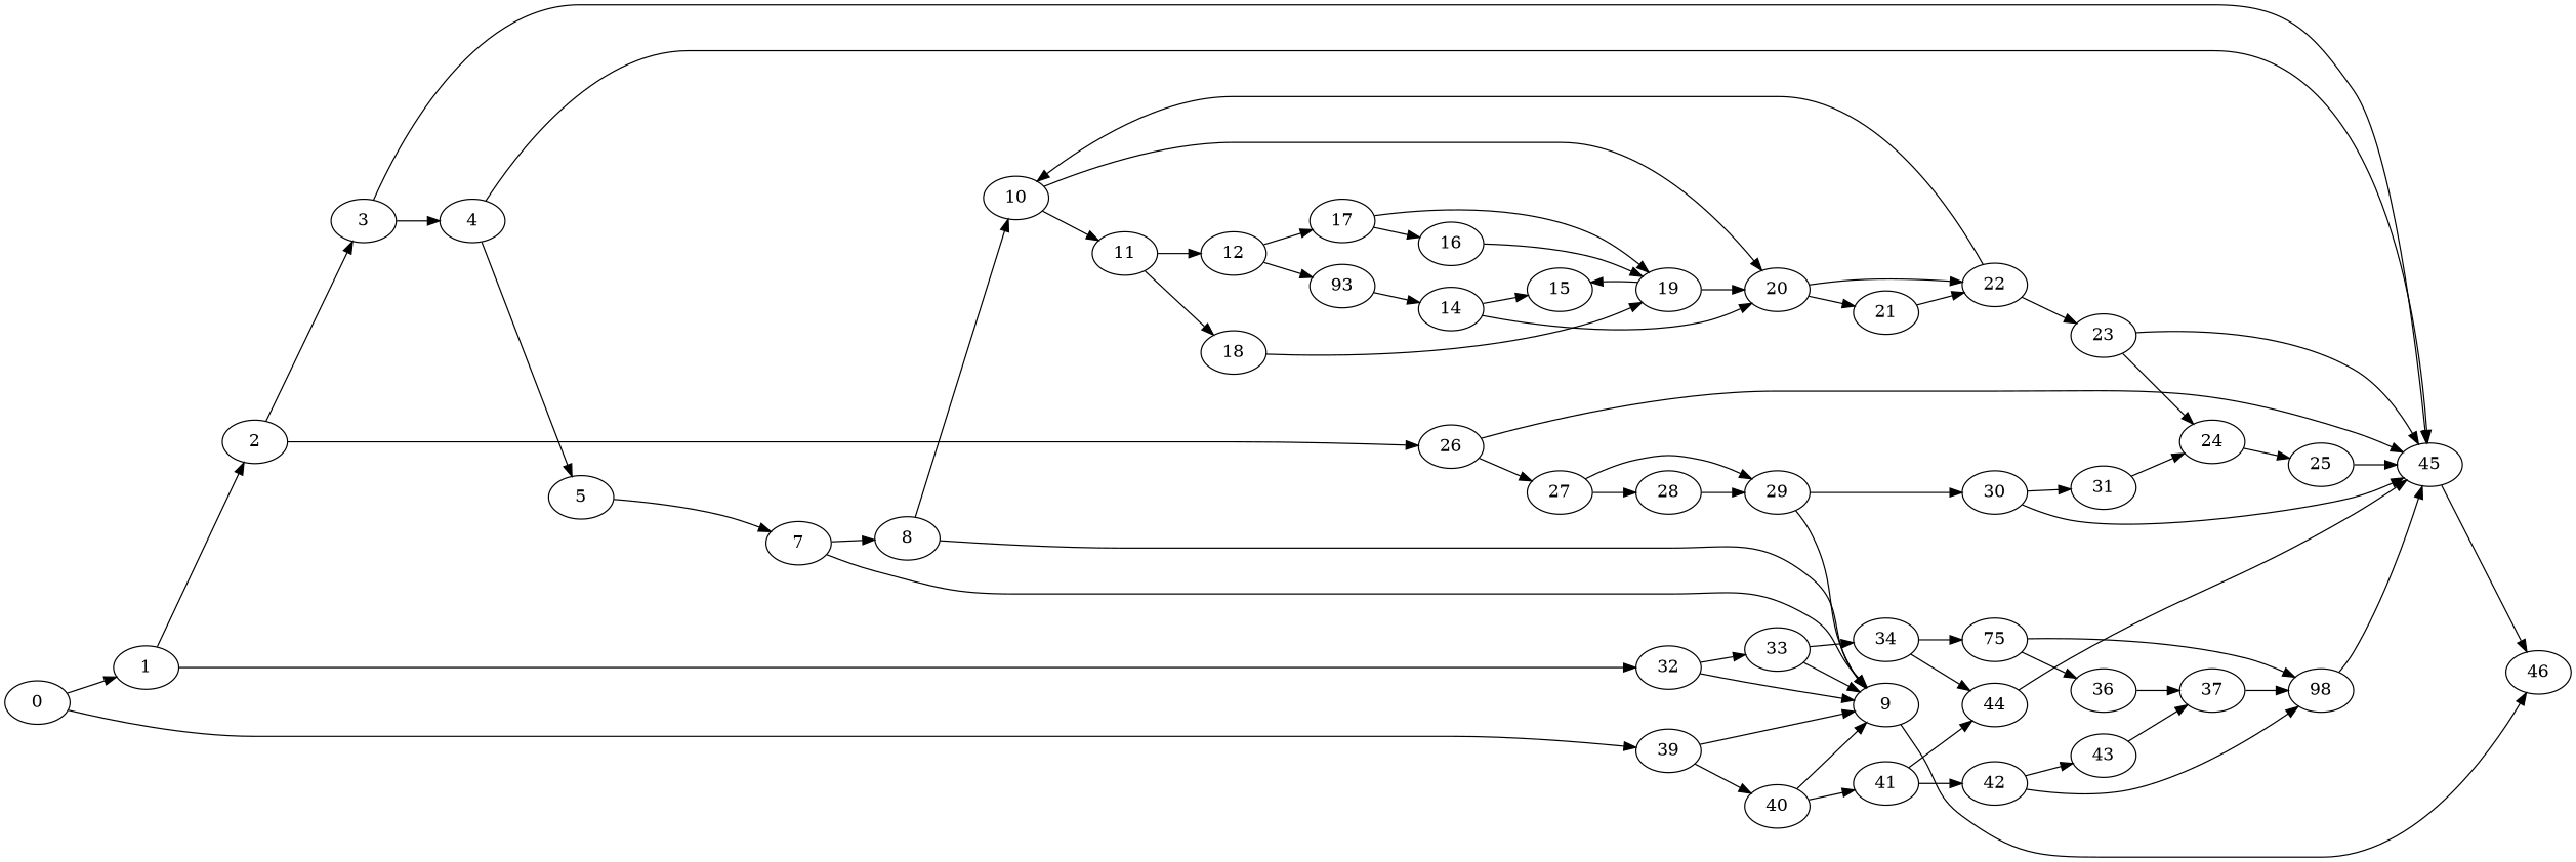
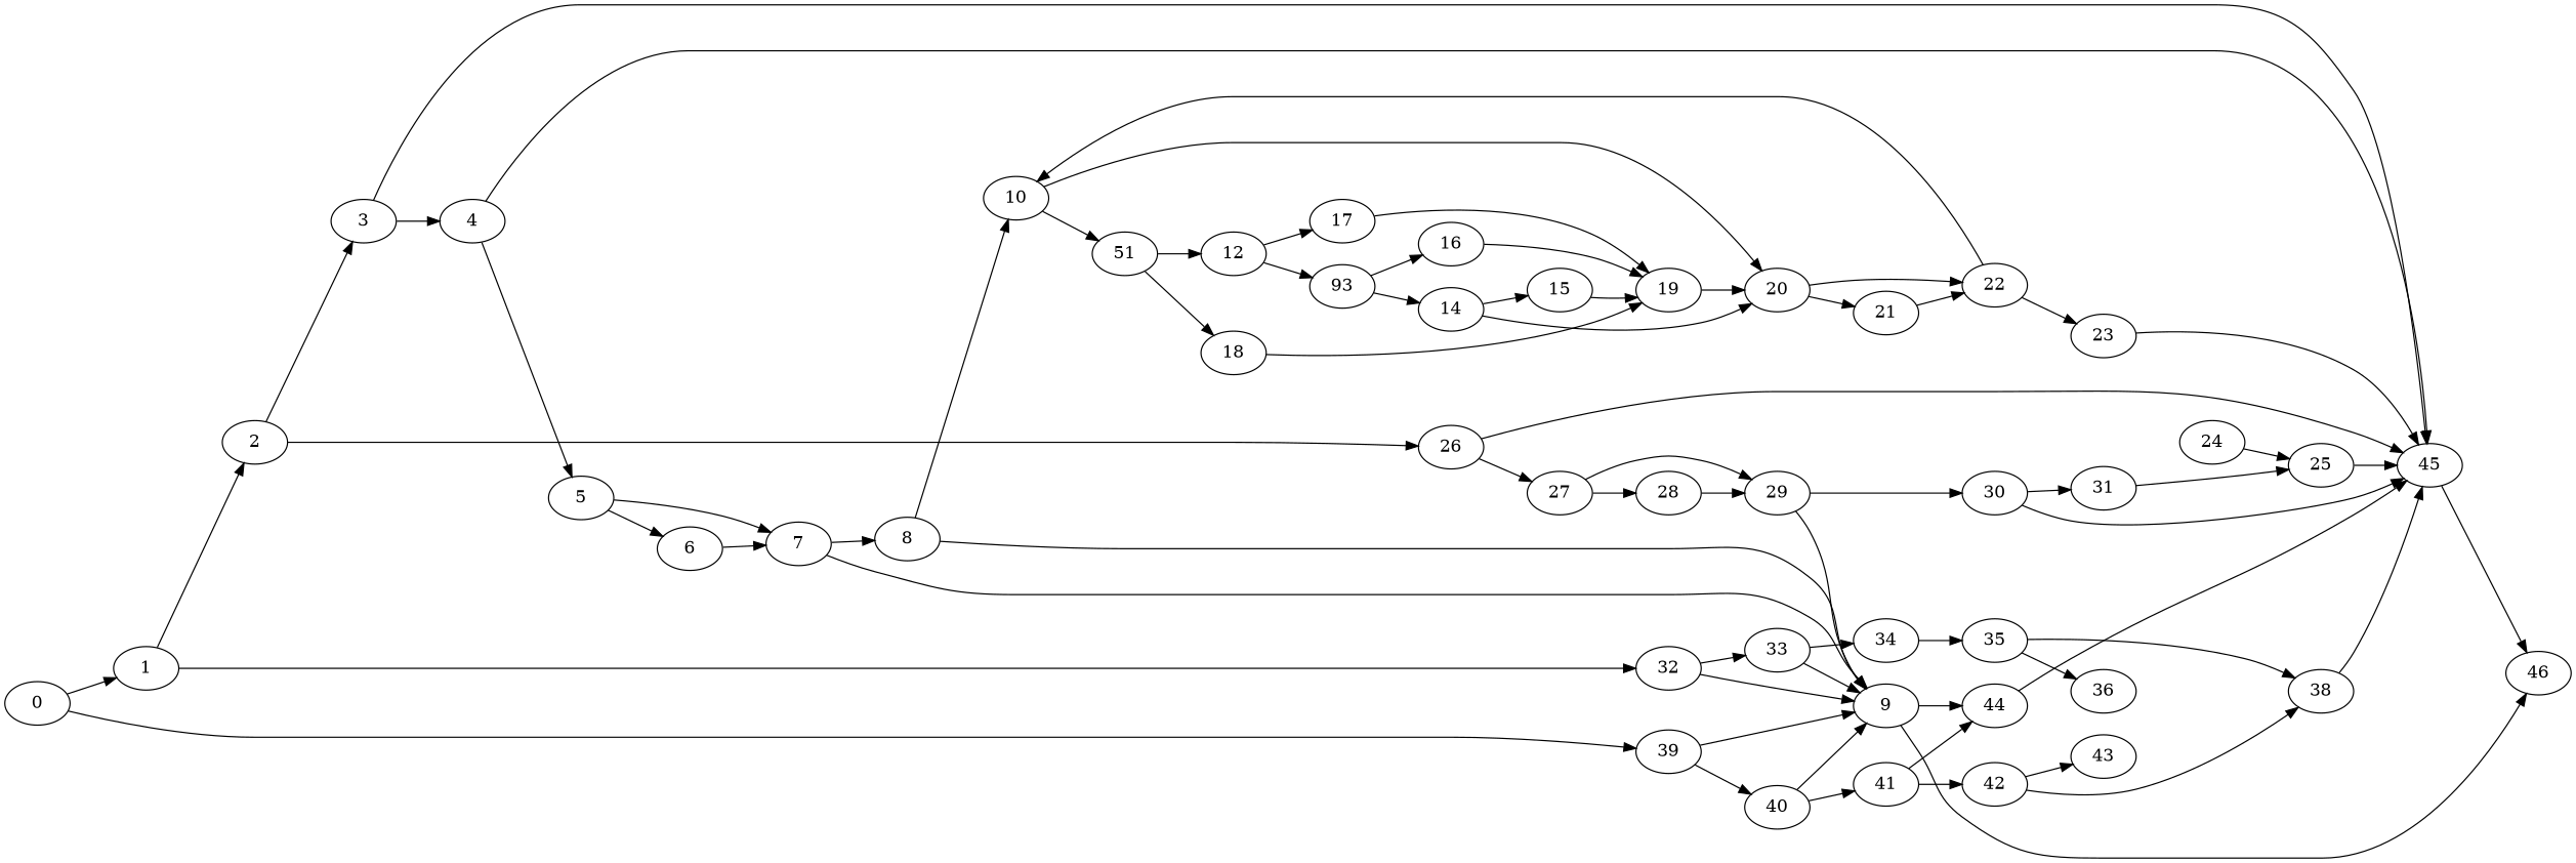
  digraph {
    rankdir=LR
    0
    1
    39
    2
    32
    9
    40
    3
    26
    33
    4
    45
    27
    5
    46
+   6
    7
    8
    10
-   11
+   11 [label=51]
    20
    12
    18
    21
    22
    n26 [label=93]
    17
    19
    14
    16
    15
    23
    24
    25
    28
    29
    30
    31
    34
-   35 [label=75]
+   35
    44
    36
-   38 [label=98]
-   37
+   38
    41
    42
    43
    0 -> 1
    0 -> 39
    1 -> 2
    1 -> 32
    39 -> 9
    39 -> 40
    2 -> 3
    2 -> 26
    32 -> 9
    32 -> 33
    9 -> 46
    40 -> 9
    40 -> 41
    3 -> 4
    3 -> 45
    26 -> 45
    26 -> 27
    33 -> 9
    33 -> 34
    4 -> 45
    4 -> 5
    45 -> 46
    27 -> 28
    27 -> 29
+   5 -> 6
    5 -> 7
+   6 -> 7
    7 -> 9
    7 -> 8
    8 -> 9
    8 -> 10
    10 -> 11
    10 -> 20
    11 -> 12
    11 -> 18
    20 -> 21
    20 -> 22
    12 -> n26
    12 -> 17
    18 -> 19
    21 -> 22
    22 -> 10
    22 -> 23
    n26 -> 14
-   17 -> 16
+   n26 -> 16
    17 -> 19
    19 -> 20
    14 -> 20
    14 -> 15
    16 -> 19
-   19 -> 15
+   15 -> 19
    23 -> 45
-   23 -> 24
    24 -> 25
    25 -> 45
    28 -> 29
    29 -> 9
    29 -> 30
    30 -> 45
    30 -> 31
-   31 -> 24
+   31 -> 25
    34 -> 35
-   34 -> 44
+   9 -> 44
    35 -> 36
    35 -> 38
    44 -> 45
-   36 -> 37
    38 -> 45
-   37 -> 38
    41 -> 44
    41 -> 42
    42 -> 38
    42 -> 43
-   43 -> 37
  }
